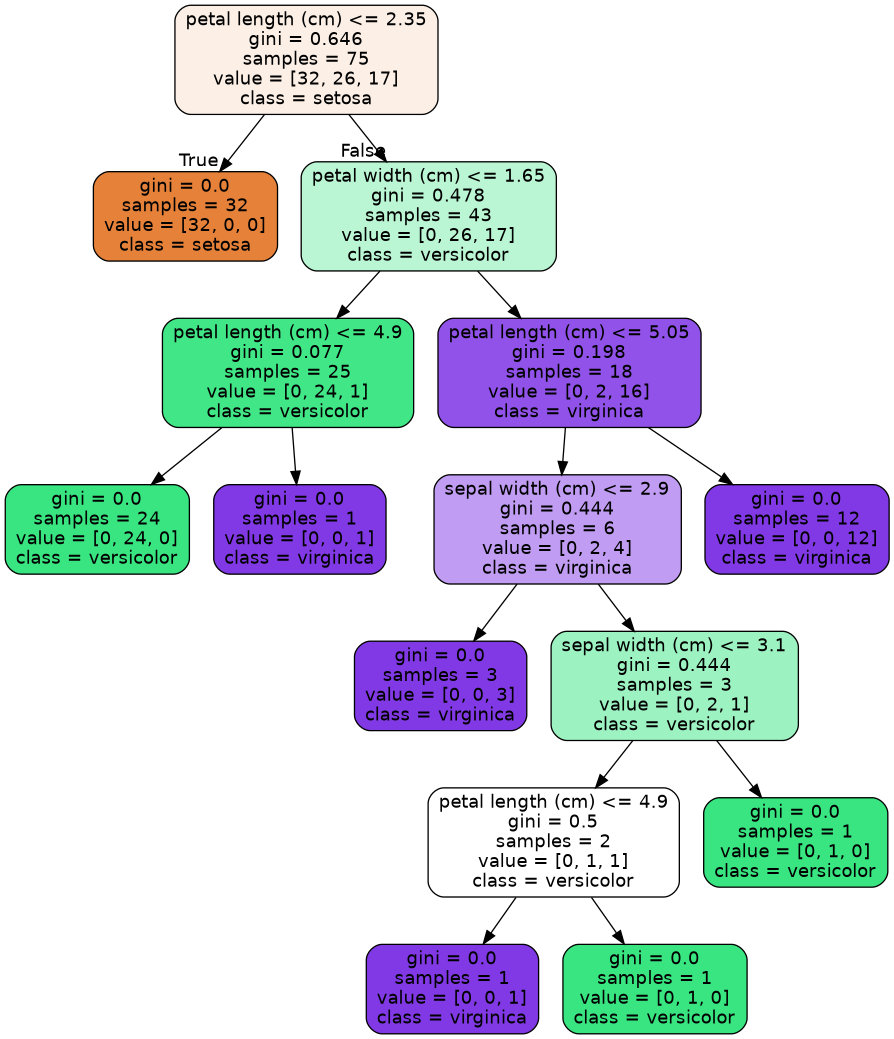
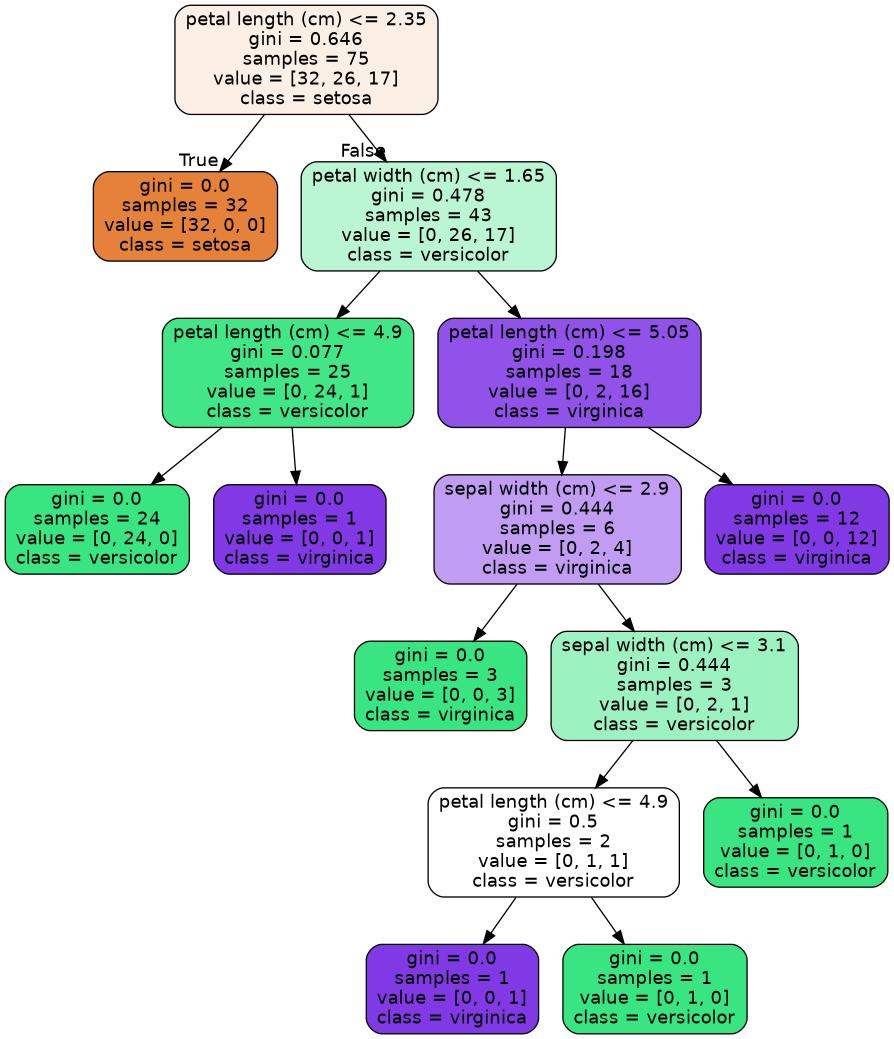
  digraph {
    node [color=black fillcolor="#8139e5ff" fontname=helvetica shape=box style="filled, rounded"]
    edge [fontname=helvetica]
    n1 [fillcolor="#e581391f" label="petal length (cm) <= 2.35\ngini = 0.646\nsamples = 75\nvalue = [32, 26, 17]\nclass = setosa"]
    n2 [fillcolor="#e58139ff" label="gini = 0.0\nsamples = 32\nvalue = [32, 0, 0]\nclass = setosa"]
    n3 [fillcolor="#39e58158" label="petal width (cm) <= 1.65\ngini = 0.478\nsamples = 43\nvalue = [0, 26, 17]\nclass = versicolor"]
    n4 [fillcolor="#39e581f4" label="petal length (cm) <= 4.9\ngini = 0.077\nsamples = 25\nvalue = [0, 24, 1]\nclass = versicolor"]
    n5 [fillcolor="#8139e5df" label="petal length (cm) <= 5.05\ngini = 0.198\nsamples = 18\nvalue = [0, 2, 16]\nclass = virginica"]
    n6 [fillcolor="#39e581ff" label="gini = 0.0\nsamples = 24\nvalue = [0, 24, 0]\nclass = versicolor"]
    n7 [label="gini = 0.0\nsamples = 1\nvalue = [0, 0, 1]\nclass = virginica"]
    n8 [fillcolor="#8139e57f" label="sepal width (cm) <= 2.9\ngini = 0.444\nsamples = 6\nvalue = [0, 2, 4]\nclass = virginica"]
    n9 [label="gini = 0.0\nsamples = 12\nvalue = [0, 0, 12]\nclass = virginica"]
-   n10 [label="gini = 0.0\nsamples = 3\nvalue = [0, 0, 3]\nclass = virginica"]
+   n10 [fillcolor="#39e581ff" label="gini = 0.0\nsamples = 3\nvalue = [0, 0, 3]\nclass = virginica"]
    n11 [fillcolor="#39e5817f" label="sepal width (cm) <= 3.1\ngini = 0.444\nsamples = 3\nvalue = [0, 2, 1]\nclass = versicolor"]
    n12 [fillcolor="#39e58100" label="petal length (cm) <= 4.9\ngini = 0.5\nsamples = 2\nvalue = [0, 1, 1]\nclass = versicolor"]
    n13 [fillcolor="#39e581ff" label="gini = 0.0\nsamples = 1\nvalue = [0, 1, 0]\nclass = versicolor"]
    n14 [label="gini = 0.0\nsamples = 1\nvalue = [0, 0, 1]\nclass = virginica"]
    n15 [fillcolor="#39e581ff" label="gini = 0.0\nsamples = 1\nvalue = [0, 1, 0]\nclass = versicolor"]
    n1 -> n2 [headlabel=True labelangle=45 labeldistance=2.5]
    n1 -> n3 [headlabel=False labelangle=-45 labeldistance=2.5]
    n3 -> n4
    n3 -> n5
    n4 -> n6
    n4 -> n7
    n5 -> n8
    n5 -> n9
    n8 -> n10
    n8 -> n11
    n11 -> n12
    n11 -> n13
    n12 -> n14
    n12 -> n15
  }
